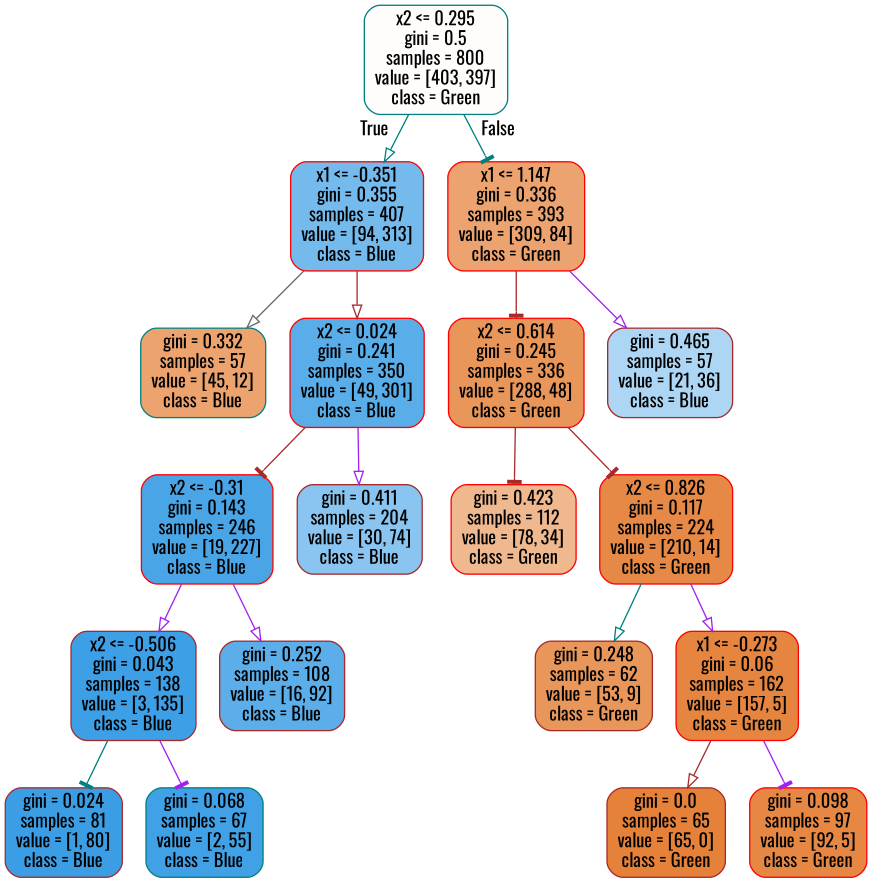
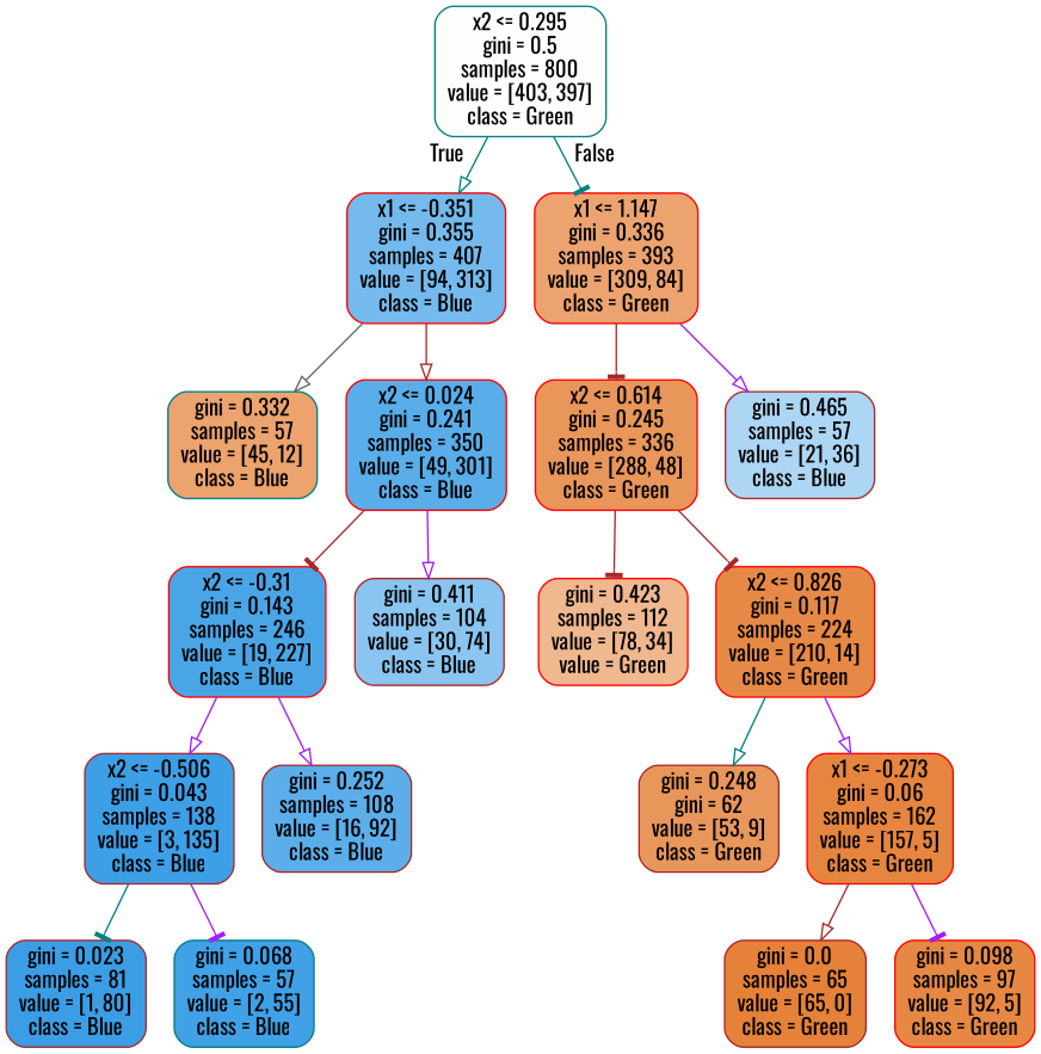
  digraph {
    fontname=Oswald
    node [color=red fontname=Oswald shape=box style="filled, rounded"]
    edge [arrowhead=onormal color=purple fontname=Oswald]
    n1 [color=teal fillcolor="#fffdfc" label="x2 <= 0.295\ngini = 0.5\nsamples = 800\nvalue = [403, 397]\nclass = Green"]
    n2 [fillcolor="#74baed" label="x1 <= -0.351\ngini = 0.355\nsamples = 407\nvalue = [94, 313]\nclass = Blue"]
    n3 [fillcolor="#eca36f" label="x1 <= 1.147\ngini = 0.336\nsamples = 393\nvalue = [309, 84]\nclass = Green"]
    n4 [color=teal fillcolor="#eca36e" label="gini = 0.332\nsamples = 57\nvalue = [45, 12]\nclass = Blue"]
    n5 [fillcolor="#59ade9" label="x2 <= 0.024\ngini = 0.241\nsamples = 350\nvalue = [49, 301]\nclass = Blue"]
    n6 [fillcolor="#e9965a" label="x2 <= 0.614\ngini = 0.245\nsamples = 336\nvalue = [288, 48]\nclass = Green"]
    n7 [color=brown fillcolor="#acd6f4" label="gini = 0.465\nsamples = 57\nvalue = [21, 36]\nclass = Blue"]
    n8 [fillcolor="#4aa5e7" label="x2 <= -0.31\ngini = 0.143\nsamples = 246\nvalue = [19, 227]\nclass = Blue"]
-   n9 [color=brown fillcolor="#89c5f0" label="gini = 0.411\nsamples = 204\nvalue = [30, 74]\nclass = Blue"]
+   n9 [color=brown fillcolor="#89c5f0" label="gini = 0.411\nsamples = 104\nvalue = [30, 74]\nclass = Blue"]
    n10 [color=brown fillcolor="#3d9fe6" label="x2 <= -0.506\ngini = 0.043\nsamples = 138\nvalue = [3, 135]\nclass = Blue"]
    n11 [color=brown fillcolor="#5baeea" label="gini = 0.252\nsamples = 108\nvalue = [16, 92]\nclass = Blue"]
-   n12 [color=brown fillcolor="#3b9ee5" label="gini = 0.024\nsamples = 81\nvalue = [1, 80]\nclass = Blue"]
-   n13 [color=teal fillcolor="#40a1e6" label="gini = 0.068\nsamples = 67\nvalue = [2, 55]\nclass = Blue"]
-   n14 [fillcolor="#f0b88f" label="gini = 0.423\nsamples = 112\nvalue = [78, 34]\nclass = Green"]
+   n12 [color=brown fillcolor="#3b9ee5" label="gini = 0.023\nsamples = 81\nvalue = [1, 80]\nclass = Blue"]
+   n13 [color=teal fillcolor="#40a1e6" label="gini = 0.068\nsamples = 57\nvalue = [2, 55]\nclass = Blue"]
+   n14 [fillcolor="#f0b88f" label="gini = 0.423\nsamples = 112\nvalue = [78, 34]\nvalue = Green"]
    n15 [fillcolor="#e78946" label="x2 <= 0.826\ngini = 0.117\nsamples = 224\nvalue = [210, 14]\nclass = Green"]
-   n16 [color=brown fillcolor="#e9965b" label="gini = 0.248\nsamples = 62\nvalue = [53, 9]\nclass = Green"]
+   n16 [color=brown fillcolor="#e9965b" label="gini = 0.248\ngini = 62\nvalue = [53, 9]\nclass = Green"]
    n17 [fillcolor="#e6853f" label="x1 <= -0.273\ngini = 0.06\nsamples = 162\nvalue = [157, 5]\nclass = Green"]
    n18 [color=brown fillcolor="#e58139" label="gini = 0.0\nsamples = 65\nvalue = [65, 0]\nclass = Green"]
    n19 [fillcolor="#e68844" label="gini = 0.098\nsamples = 97\nvalue = [92, 5]\nclass = Green"]
    n1 -> n2 [color=teal headlabel=True labelangle=45 labeldistance=2.5]
    n1 -> n3 [arrowhead=tee color=teal headlabel=False labelangle=-45 labeldistance=2.5]
    n2 -> n4 [color=gray40]
    n2 -> n5 [color=brown]
    n3 -> n6 [arrowhead=tee color=brown]
    n3 -> n7
    n5 -> n8 [arrowhead=tee color=brown]
    n5 -> n9
    n6 -> n14 [arrowhead=tee color=brown]
    n6 -> n15 [arrowhead=tee color=brown]
    n8 -> n10
    n8 -> n11
    n10 -> n12 [arrowhead=tee color=teal]
    n10 -> n13 [arrowhead=tee]
    n15 -> n16 [color=teal]
    n15 -> n17
    n17 -> n18 [color=brown]
    n17 -> n19 [arrowhead=tee]
  }
